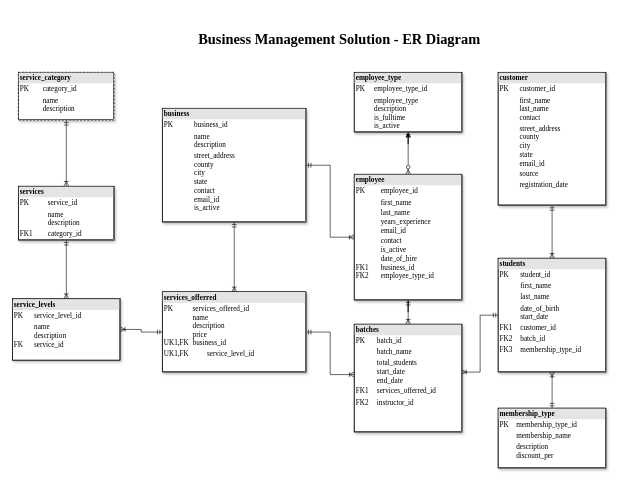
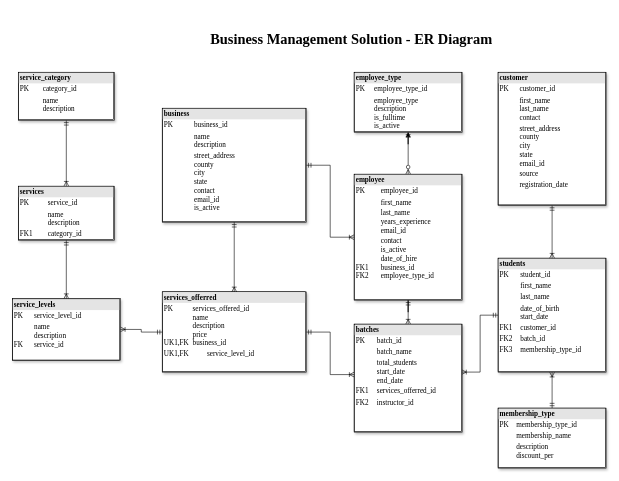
  <mxCell id="0" />
  <mxCell id="1" parent="0" />
  <mxCell id="2" style="edgeStyle=orthogonalEdgeStyle;rounded=0;orthogonalLoop=1;jettySize=auto;html=1;exitX=1;exitY=0.5;exitDx=0;exitDy=0;entryX=0;entryY=0.5;entryDx=0;entryDy=0;endArrow=ERoneToMany;endFill=0;startArrow=ERmandOne;startFill=0;" parent="1" source="3" target="7" edge="1"><mxGeometry relative="1" as="geometry" /></mxCell>
  <mxCell id="3" value="&lt;div style=&quot;box-sizing:border-box;width:100%;background:#e4e4e4;padding:2px;&quot;&gt;&lt;b&gt;business&lt;/b&gt;&lt;span style=&quot;white-space: pre;&quot;&gt;&#09;&lt;/span&gt;&lt;span style=&quot;white-space: pre;&quot;&gt;&#09;&lt;/span&gt;&lt;/div&gt;&lt;table style=&quot;width:100%;font-size:1em;&quot; cellpadding=&quot;2&quot; cellspacing=&quot;0&quot;&gt;&lt;tbody&gt;&lt;tr&gt;&lt;td&gt;PK&lt;/td&gt;&lt;td&gt;business_id&lt;/td&gt;&lt;/tr&gt;&lt;tr&gt;&lt;td&gt;&lt;br&gt;&lt;/td&gt;&lt;td&gt;name&lt;br&gt;description&lt;/td&gt;&lt;/tr&gt;&lt;tr&gt;&lt;td&gt;&lt;/td&gt;&lt;td&gt;street_address&lt;br&gt;county&lt;br&gt;city&lt;br&gt;state&lt;br&gt;contact&lt;br&gt;email_id&lt;br&gt;is_active&lt;/td&gt;&lt;/tr&gt;&lt;/tbody&gt;&lt;/table&gt;" style="verticalAlign=top;align=left;overflow=fill;html=1;rounded=0;shadow=1;comic=0;labelBackgroundColor=none;strokeWidth=1;fontFamily=Verdana;fontSize=12;labelBorderColor=default;direction=east;" parent="1" vertex="1"><mxGeometry x="270" y="180" width="240" height="190" as="geometry" /></mxCell>
  <mxCell id="4" style="edgeStyle=orthogonalEdgeStyle;rounded=0;orthogonalLoop=1;jettySize=auto;html=1;endArrow=ERoneToMany;endFill=0;startArrow=ERmandOne;startFill=0;" parent="1" source="7" target="20" edge="1"><mxGeometry relative="1" as="geometry" /></mxCell>
  <mxCell id="5" value="" style="edgeStyle=orthogonalEdgeStyle;rounded=0;orthogonalLoop=1;jettySize=auto;html=1;endArrow=ERmandOne;endFill=0;startArrow=ERzeroToMany;startFill=0;" parent="1" source="7" target="26" edge="1"><mxGeometry relative="1" as="geometry" /></mxCell>
  <mxCell id="6" style="edgeStyle=orthogonalEdgeStyle;rounded=0;orthogonalLoop=1;jettySize=auto;html=1;" parent="1" source="7" edge="1"><mxGeometry relative="1" as="geometry"><mxPoint x="680" y="410" as="targetPoint" /></mxGeometry></mxCell>
  <mxCell id="7" value="&lt;div style=&quot;box-sizing: border-box ; width: 100% ; background: #e4e4e4 ; padding: 2px&quot;&gt;&lt;b&gt;employee&lt;/b&gt;&lt;/div&gt;&lt;table style=&quot;width: 100% ; font-size: 1em&quot; cellpadding=&quot;2&quot; cellspacing=&quot;0&quot;&gt;&lt;tbody&gt;&lt;tr&gt;&lt;td&gt;PK&lt;/td&gt;&lt;td&gt;employee_id&lt;/td&gt;&lt;/tr&gt;&lt;tr&gt;&lt;td&gt;&lt;br&gt;&lt;/td&gt;&lt;td&gt;first_name&lt;br&gt;&lt;/td&gt;&lt;/tr&gt;&lt;tr&gt;&lt;td&gt;&lt;/td&gt;&lt;td&gt;last_name&lt;br&gt;years_experience&lt;br&gt;email_id&lt;/td&gt;&lt;/tr&gt;&lt;tr&gt;&lt;td&gt;&lt;br&gt;&lt;br&gt;FK1&amp;nbsp;&lt;br&gt;FK2&lt;/td&gt;&lt;td&gt;contact&lt;br&gt;is_active&lt;br&gt;date_of_hire&lt;br&gt;business_id&lt;br&gt;employee_type_id&lt;br&gt;&lt;br&gt;&lt;/td&gt;&lt;/tr&gt;&lt;/tbody&gt;&lt;/table&gt;" style="verticalAlign=top;align=left;overflow=fill;html=1;rounded=0;shadow=1;comic=0;labelBackgroundColor=none;strokeWidth=1;fontFamily=Verdana;fontSize=12;labelBorderColor=default;direction=east;" parent="1" vertex="1"><mxGeometry x="590" y="290" width="180" height="210" as="geometry" /></mxCell>
  <mxCell id="8" style="edgeStyle=orthogonalEdgeStyle;rounded=0;orthogonalLoop=1;jettySize=auto;html=1;startArrow=ERmandOne;startFill=0;endArrow=ERoneToMany;endFill=0;labelBackgroundColor=none;fontColor=default;shadow=0;labelBorderColor=default;entryX=0;entryY=0.467;entryDx=0;entryDy=0;entryPerimeter=0;" parent="1" source="9" target="20" edge="1"><mxGeometry relative="1" as="geometry" /></mxCell>
  <mxCell id="9" value="&lt;div style=&quot;box-sizing:border-box;width:100%;background:#e4e4e4;padding:2px;&quot;&gt;&lt;b&gt;services_offerred&lt;/b&gt;&lt;/div&gt;&lt;table style=&quot;width:100%;font-size:1em;&quot; cellpadding=&quot;2&quot; cellspacing=&quot;0&quot;&gt;&lt;tbody&gt;&lt;tr&gt;&lt;td&gt;PK&lt;span style=&quot;white-space: pre;&quot;&gt;&#09;&lt;span style=&quot;white-space: pre;&quot;&gt;&#09;&lt;/span&gt;&lt;/span&gt;services_offered_id&lt;br&gt;&lt;span style=&quot;white-space: pre;&quot;&gt;&#09;&lt;span style=&quot;white-space: pre;&quot;&gt;&#09;&lt;/span&gt;&lt;/span&gt;name&lt;br&gt;&amp;nbsp; &amp;nbsp; &amp;nbsp; &amp;nbsp; &lt;span style=&quot;white-space: pre;&quot;&gt;&#09;&lt;/span&gt;description&lt;br&gt;&amp;nbsp;&amp;nbsp;&lt;span style=&quot;white-space: pre;&quot;&gt;&#09;&lt;/span&gt;&lt;span style=&quot;white-space: pre;&quot;&gt;&#09;&lt;/span&gt;price&lt;br&gt;UK1,FK&lt;span style=&quot;white-space: pre;&quot;&gt;&#09;&lt;/span&gt;business_id&lt;br&gt;&lt;/td&gt;&lt;td&gt;&lt;br&gt;&lt;/td&gt;&lt;/tr&gt;&lt;tr&gt;&lt;td&gt;UK1,FK&amp;nbsp; &amp;nbsp; &lt;span style=&quot;white-space: pre;&quot;&gt;&#09;&lt;/span&gt;service_level_id&lt;/td&gt;&lt;td&gt;&lt;br&gt;&lt;/td&gt;&lt;/tr&gt;&lt;tr&gt;&lt;td&gt;&lt;/td&gt;&lt;td&gt;&lt;br&gt;&lt;/td&gt;&lt;/tr&gt;&lt;/tbody&gt;&lt;/table&gt;" style="verticalAlign=top;align=left;overflow=fill;html=1;rounded=0;shadow=1;comic=0;labelBackgroundColor=none;strokeWidth=1;fontFamily=Verdana;fontSize=12;labelBorderColor=default;direction=east;" parent="1" vertex="1"><mxGeometry x="270" y="486.25" width="240" height="133.75" as="geometry" /></mxCell>
  <mxCell id="10" style="edgeStyle=orthogonalEdgeStyle;rounded=0;orthogonalLoop=1;jettySize=auto;html=1;endArrow=ERoneToMany;endFill=0;startArrow=ERmandOne;startFill=0;labelBackgroundColor=none;fontColor=default;shadow=0;labelBorderColor=default;entryX=0.994;entryY=0.444;entryDx=0;entryDy=0;entryPerimeter=0;" parent="1" source="12" target="20" edge="1"><mxGeometry relative="1" as="geometry" /></mxCell>
  <mxCell id="11" style="edgeStyle=orthogonalEdgeStyle;rounded=0;orthogonalLoop=1;jettySize=auto;html=1;entryX=0.5;entryY=0;entryDx=0;entryDy=0;endArrow=ERmandOne;endFill=0;startArrow=ERoneToMany;startFill=0;" parent="1" source="12" target="23" edge="1"><mxGeometry relative="1" as="geometry"><Array as="points"><mxPoint x="920" y="640" /><mxPoint x="920" y="640" /></Array></mxGeometry></mxCell>
  <mxCell id="12" value="&lt;div style=&quot;box-sizing: border-box ; width: 100% ; background: #e4e4e4 ; padding: 2px&quot;&gt;&lt;b&gt;students&lt;/b&gt;&lt;/div&gt;&lt;table style=&quot;width: 100% ; font-size: 1em&quot; cellpadding=&quot;2&quot; cellspacing=&quot;0&quot;&gt;&lt;tbody&gt;&lt;tr&gt;&lt;td&gt;PK&lt;/td&gt;&lt;td&gt;student_id&lt;/td&gt;&lt;/tr&gt;&lt;tr&gt;&lt;td&gt;&lt;br&gt;&lt;/td&gt;&lt;td&gt;first_name&lt;/td&gt;&lt;/tr&gt;&lt;tr&gt;&lt;td&gt;&lt;/td&gt;&lt;td&gt;last_name&lt;/td&gt;&lt;/tr&gt;&lt;tr&gt;&lt;td&gt;&lt;br&gt;&lt;/td&gt;&lt;td&gt;date_of_birth&lt;br&gt;start_date&lt;/td&gt;&lt;/tr&gt;&lt;tr&gt;&lt;td&gt;FK1&lt;br&gt;&lt;/td&gt;&lt;td&gt;customer_id&lt;br&gt;&lt;/td&gt;&lt;/tr&gt;&lt;tr&gt;&lt;td&gt;FK2&lt;br&gt;&lt;/td&gt;&lt;td&gt;batch_id&lt;br&gt;&lt;/td&gt;&lt;/tr&gt;&lt;tr&gt;&lt;td&gt;FK3&lt;/td&gt;&lt;td&gt;membership_type_id&lt;/td&gt;&lt;/tr&gt;&lt;tr&gt;&lt;td&gt;&lt;br&gt;&lt;/td&gt;&lt;td&gt;&lt;br&gt;&lt;/td&gt;&lt;/tr&gt;&lt;tr&gt;&lt;td&gt;&lt;br&gt;&lt;/td&gt;&lt;td&gt;&lt;br&gt;&lt;/td&gt;&lt;/tr&gt;&lt;/tbody&gt;&lt;/table&gt;" style="verticalAlign=top;align=left;overflow=fill;html=1;rounded=0;shadow=1;comic=0;labelBackgroundColor=none;strokeWidth=1;fontFamily=Verdana;fontSize=12;labelBorderColor=default;direction=east;" parent="1" vertex="1"><mxGeometry x="830" y="430" width="180" height="190" as="geometry" /></mxCell>
  <mxCell id="13" style="edgeStyle=orthogonalEdgeStyle;rounded=0;orthogonalLoop=1;jettySize=auto;html=1;endArrow=ERoneToMany;endFill=0;startArrow=ERmandOne;startFill=0;labelBackgroundColor=none;fontColor=default;shadow=0;labelBorderColor=default;entryX=0.5;entryY=0;entryDx=0;entryDy=0;exitX=0.5;exitY=1;exitDx=0;exitDy=0;" parent="1" source="24" target="12" edge="1"><mxGeometry relative="1" as="geometry"><mxPoint x="920" y="350" as="sourcePoint" /></mxGeometry></mxCell>
  <mxCell id="14" value="" style="edgeStyle=orthogonalEdgeStyle;html=1;endArrow=ERoneToMany;startArrow=ERmandOne;labelBackgroundColor=none;fontFamily=Verdana;fontSize=12;align=left;exitX=0.5;exitY=1;entryX=0.5;entryY=0;rounded=0;fontColor=default;shadow=0;labelBorderColor=default;exitDx=0;exitDy=0;entryDx=0;entryDy=0;" parent="1" source="3" target="9" edge="1"><mxGeometry width="100" height="100" relative="1" as="geometry"><mxPoint x="646" y="554" as="sourcePoint" /><mxPoint x="746" y="454" as="targetPoint" /></mxGeometry></mxCell>
  <mxCell id="15" style="edgeStyle=orthogonalEdgeStyle;rounded=0;orthogonalLoop=1;jettySize=auto;html=1;exitX=0.5;exitY=0;exitDx=0;exitDy=0;entryX=0.5;entryY=1;entryDx=0;entryDy=0;endArrow=ERmandOne;endFill=0;startArrow=ERoneToMany;startFill=0;labelBackgroundColor=none;fontColor=default;shadow=0;labelBorderColor=default;" parent="1" source="17" target="18" edge="1"><mxGeometry relative="1" as="geometry" /></mxCell>
  <mxCell id="16" style="edgeStyle=orthogonalEdgeStyle;rounded=0;orthogonalLoop=1;jettySize=auto;html=1;entryX=0.5;entryY=0;entryDx=0;entryDy=0;endArrow=ERoneToMany;endFill=0;startArrow=ERmandOne;startFill=0;" edge="1" parent="1" source="17" target="21"><mxGeometry relative="1" as="geometry" /></mxCell>
  <mxCell id="17" value="&lt;div style=&quot;box-sizing: border-box ; width: 100% ; background: #e4e4e4 ; padding: 2px&quot;&gt;&lt;b&gt;services&lt;/b&gt;&lt;/div&gt;&lt;table style=&quot;width: 100% ; font-size: 1em&quot; cellpadding=&quot;2&quot; cellspacing=&quot;0&quot;&gt;&lt;tbody&gt;&lt;tr&gt;&lt;td&gt;PK&lt;/td&gt;&lt;td&gt;service_id&lt;/td&gt;&lt;/tr&gt;&lt;tr&gt;&lt;td&gt;&lt;br&gt;&lt;/td&gt;&lt;td&gt;name&lt;br&gt;description&lt;/td&gt;&lt;/tr&gt;&lt;tr&gt;&lt;td&gt;FK1&lt;/td&gt;&lt;td&gt;category_id&lt;/td&gt;&lt;/tr&gt;&lt;tr&gt;&lt;td&gt;&lt;br&gt;&lt;/td&gt;&lt;td&gt;&lt;br&gt;&lt;/td&gt;&lt;/tr&gt;&lt;tr&gt;&lt;td&gt;&lt;br&gt;&lt;/td&gt;&lt;td&gt;&lt;br&gt;&lt;/td&gt;&lt;/tr&gt;&lt;tr&gt;&lt;td&gt;&lt;br&gt;&lt;/td&gt;&lt;td&gt;&lt;br&gt;&lt;/td&gt;&lt;/tr&gt;&lt;/tbody&gt;&lt;/table&gt;" style="verticalAlign=top;align=left;overflow=fill;html=1;rounded=0;shadow=1;comic=0;labelBackgroundColor=none;strokeWidth=1;fontFamily=Verdana;fontSize=12;labelBorderColor=default;direction=east;" parent="1" vertex="1"><mxGeometry x="30" y="310" width="160" height="90" as="geometry" /></mxCell>
- <mxCell id="18" value="&lt;div style=&quot;box-sizing: border-box ; width: 100% ; background: #e4e4e4 ; padding: 2px&quot;&gt;&lt;b&gt;service_category&lt;/b&gt;&lt;/div&gt;&lt;table style=&quot;width: 100% ; font-size: 1em&quot; cellpadding=&quot;2&quot; cellspacing=&quot;0&quot;&gt;&lt;tbody&gt;&lt;tr&gt;&lt;td&gt;PK&lt;/td&gt;&lt;td&gt;category_id&lt;/td&gt;&lt;/tr&gt;&lt;tr&gt;&lt;td&gt;&lt;br&gt;&lt;/td&gt;&lt;td&gt;name&lt;br&gt;description&lt;/td&gt;&lt;/tr&gt;&lt;tr&gt;&lt;td&gt;&lt;/td&gt;&lt;td&gt;&lt;br&gt;&lt;/td&gt;&lt;/tr&gt;&lt;tr&gt;&lt;td&gt;&lt;br&gt;&lt;/td&gt;&lt;td&gt;&lt;br&gt;&lt;/td&gt;&lt;/tr&gt;&lt;tr&gt;&lt;td&gt;&lt;br&gt;&lt;/td&gt;&lt;td&gt;&lt;br&gt;&lt;/td&gt;&lt;/tr&gt;&lt;tr&gt;&lt;td&gt;&lt;br&gt;&lt;/td&gt;&lt;td&gt;&lt;br&gt;&lt;/td&gt;&lt;/tr&gt;&lt;/tbody&gt;&lt;/table&gt;" style="verticalAlign=top;align=left;overflow=fill;html=1;rounded=0;shadow=1;comic=0;labelBackgroundColor=none;strokeWidth=1;fontFamily=Verdana;fontSize=12;labelBorderColor=default;direction=east;dashed=1;" parent="1" vertex="1"><mxGeometry x="30" y="120" width="160" height="80" as="geometry" /></mxCell>
+ <mxCell id="18" value="&lt;div style=&quot;box-sizing: border-box ; width: 100% ; background: #e4e4e4 ; padding: 2px&quot;&gt;&lt;b&gt;service_category&lt;/b&gt;&lt;/div&gt;&lt;table style=&quot;width: 100% ; font-size: 1em&quot; cellpadding=&quot;2&quot; cellspacing=&quot;0&quot;&gt;&lt;tbody&gt;&lt;tr&gt;&lt;td&gt;PK&lt;/td&gt;&lt;td&gt;category_id&lt;/td&gt;&lt;/tr&gt;&lt;tr&gt;&lt;td&gt;&lt;br&gt;&lt;/td&gt;&lt;td&gt;name&lt;br&gt;description&lt;/td&gt;&lt;/tr&gt;&lt;tr&gt;&lt;td&gt;&lt;/td&gt;&lt;td&gt;&lt;br&gt;&lt;/td&gt;&lt;/tr&gt;&lt;tr&gt;&lt;td&gt;&lt;br&gt;&lt;/td&gt;&lt;td&gt;&lt;br&gt;&lt;/td&gt;&lt;/tr&gt;&lt;tr&gt;&lt;td&gt;&lt;br&gt;&lt;/td&gt;&lt;td&gt;&lt;br&gt;&lt;/td&gt;&lt;/tr&gt;&lt;tr&gt;&lt;td&gt;&lt;br&gt;&lt;/td&gt;&lt;td&gt;&lt;br&gt;&lt;/td&gt;&lt;/tr&gt;&lt;/tbody&gt;&lt;/table&gt;" style="verticalAlign=top;align=left;overflow=fill;html=1;rounded=0;shadow=1;comic=0;labelBackgroundColor=none;strokeWidth=1;fontFamily=Verdana;fontSize=12;labelBorderColor=default;direction=east;" parent="1" vertex="1"><mxGeometry x="30" y="120" width="160" height="80" as="geometry" /></mxCell>
  <mxCell id="19" style="edgeStyle=orthogonalEdgeStyle;rounded=0;orthogonalLoop=1;jettySize=auto;html=1;entryX=1;entryY=0.5;entryDx=0;entryDy=0;endArrow=ERoneToMany;endFill=0;startArrow=ERmandOne;startFill=0;" parent="1" source="9" target="21" edge="1"><mxGeometry relative="1" as="geometry"><Array as="points" /></mxGeometry></mxCell>
  <mxCell id="20" value="&lt;div style=&quot;box-sizing: border-box ; width: 100% ; background: #e4e4e4 ; padding: 2px&quot;&gt;&lt;b&gt;batches&lt;/b&gt;&lt;/div&gt;&lt;table style=&quot;width: 100% ; font-size: 1em&quot; cellpadding=&quot;2&quot; cellspacing=&quot;0&quot;&gt;&lt;tbody&gt;&lt;tr&gt;&lt;td&gt;PK&lt;/td&gt;&lt;td&gt;batch_id&lt;/td&gt;&lt;/tr&gt;&lt;tr&gt;&lt;td&gt;&lt;br&gt;&lt;/td&gt;&lt;td&gt;batch_name&lt;br&gt;&lt;/td&gt;&lt;/tr&gt;&lt;tr&gt;&lt;td&gt;&lt;/td&gt;&lt;td&gt;total_students&lt;br&gt;start_date&lt;br&gt;end_date&lt;/td&gt;&lt;/tr&gt;&lt;tr&gt;&lt;td&gt;FK1&lt;br&gt;&lt;/td&gt;&lt;td&gt;services_offerred_id&lt;br&gt;&lt;/td&gt;&lt;/tr&gt;&lt;tr&gt;&lt;td&gt;FK2&lt;br&gt;&lt;/td&gt;&lt;td&gt;instructor_id&lt;br&gt;&lt;/td&gt;&lt;/tr&gt;&lt;tr&gt;&lt;td&gt;&lt;br&gt;&lt;/td&gt;&lt;td&gt;&lt;br&gt;&lt;/td&gt;&lt;/tr&gt;&lt;/tbody&gt;&lt;/table&gt;" style="verticalAlign=top;align=left;overflow=fill;html=1;rounded=0;shadow=1;comic=0;labelBackgroundColor=none;strokeWidth=1;fontFamily=Verdana;fontSize=12;labelBorderColor=default;direction=east;" parent="1" vertex="1"><mxGeometry x="590" y="540" width="180" height="180" as="geometry" /></mxCell>
  <mxCell id="21" value="&lt;div style=&quot;box-sizing:border-box;width:100%;background:#e4e4e4;padding:2px;&quot;&gt;&lt;b&gt;service_levels&lt;/b&gt;&lt;/div&gt;&lt;table style=&quot;width:100%;font-size:1em;&quot; cellpadding=&quot;2&quot; cellspacing=&quot;0&quot;&gt;&lt;tbody&gt;&lt;tr&gt;&lt;td&gt;PK&lt;/td&gt;&lt;td&gt;service_level_id&lt;/td&gt;&lt;/tr&gt;&lt;tr&gt;&lt;td&gt;&lt;br&gt;FK&lt;/td&gt;&lt;td&gt;name&lt;br&gt;description&lt;br&gt;service_id&lt;br&gt;&lt;br&gt;&lt;/td&gt;&lt;/tr&gt;&lt;tr&gt;&lt;td&gt;&lt;/td&gt;&lt;td&gt;&lt;br&gt;&lt;/td&gt;&lt;/tr&gt;&lt;/tbody&gt;&lt;/table&gt;" style="verticalAlign=top;align=left;overflow=fill;html=1;rounded=0;shadow=1;comic=0;labelBackgroundColor=none;strokeWidth=1;fontFamily=Verdana;fontSize=12;labelBorderColor=default;direction=east;" parent="1" vertex="1"><mxGeometry x="20" y="497.5" width="180" height="102.5" as="geometry" /></mxCell>
- <mxCell id="22" value="&lt;font style=&quot;font-size: 24px;&quot; face=&quot;Times New Roman&quot;&gt;&lt;b&gt;Business Management Solution - ER Diagram&lt;/b&gt;&lt;/font&gt;" style="text;html=1;strokeColor=none;fillColor=none;align=center;verticalAlign=middle;whiteSpace=wrap;rounded=0;" parent="1" vertex="1"><mxGeometry x="311" y="20" width="509" height="90" as="geometry" /></mxCell>
+ <mxCell id="22" value="&lt;font style=&quot;font-size: 24px;&quot; face=&quot;Times New Roman&quot;&gt;&lt;b&gt;Business Management Solution - ER Diagram&lt;/b&gt;&lt;/font&gt;" style="text;html=1;strokeColor=none;fillColor=none;align=center;verticalAlign=middle;whiteSpace=wrap;rounded=0;" parent="1" vertex="1"><mxGeometry x="331" y="20" width="509" height="90" as="geometry" /></mxCell>
  <mxCell id="23" value="&lt;div style=&quot;box-sizing: border-box ; width: 100% ; background: #e4e4e4 ; padding: 2px&quot;&gt;&lt;b&gt;membership_type&lt;/b&gt;&lt;/div&gt;&lt;table style=&quot;width: 100% ; font-size: 1em&quot; cellpadding=&quot;2&quot; cellspacing=&quot;0&quot;&gt;&lt;tbody&gt;&lt;tr&gt;&lt;td&gt;PK&lt;/td&gt;&lt;td&gt;membership_type_id&lt;/td&gt;&lt;/tr&gt;&lt;tr&gt;&lt;td&gt;&lt;br&gt;&lt;/td&gt;&lt;td&gt;membership_name&lt;/td&gt;&lt;/tr&gt;&lt;tr&gt;&lt;td&gt;&lt;/td&gt;&lt;td&gt;description&lt;br&gt;discount_per&lt;/td&gt;&lt;/tr&gt;&lt;tr&gt;&lt;td&gt;&lt;br&gt;&lt;/td&gt;&lt;td&gt;&lt;br&gt;&lt;/td&gt;&lt;/tr&gt;&lt;tr&gt;&lt;td&gt;&lt;br&gt;&lt;/td&gt;&lt;td&gt;&lt;br&gt;&lt;/td&gt;&lt;/tr&gt;&lt;tr&gt;&lt;td&gt;&lt;br&gt;&lt;/td&gt;&lt;td&gt;&lt;br&gt;&lt;/td&gt;&lt;/tr&gt;&lt;tr&gt;&lt;td&gt;&lt;br&gt;&lt;/td&gt;&lt;td&gt;&lt;/td&gt;&lt;/tr&gt;&lt;tr&gt;&lt;td&gt;&lt;br&gt;&lt;/td&gt;&lt;td&gt;&lt;br&gt;&lt;/td&gt;&lt;/tr&gt;&lt;tr&gt;&lt;td&gt;&lt;br&gt;&lt;/td&gt;&lt;td&gt;&lt;br&gt;&lt;/td&gt;&lt;/tr&gt;&lt;/tbody&gt;&lt;/table&gt;" style="verticalAlign=top;align=left;overflow=fill;html=1;rounded=0;shadow=1;comic=0;labelBackgroundColor=none;strokeWidth=1;fontFamily=Verdana;fontSize=12;labelBorderColor=default;direction=east;" parent="1" vertex="1"><mxGeometry x="830" y="680" width="180" height="100" as="geometry" /></mxCell>
  <mxCell id="24" value="&lt;div style=&quot;box-sizing: border-box ; width: 100% ; background: #e4e4e4 ; padding: 2px&quot;&gt;&lt;b&gt;customer&lt;/b&gt;&lt;/div&gt;&lt;table style=&quot;width: 100% ; font-size: 1em&quot; cellpadding=&quot;2&quot; cellspacing=&quot;0&quot;&gt;&lt;tbody&gt;&lt;tr&gt;&lt;td&gt;PK&lt;/td&gt;&lt;td&gt;customer_id&lt;/td&gt;&lt;/tr&gt;&lt;tr&gt;&lt;td&gt;&lt;br&gt;&lt;/td&gt;&lt;td&gt;first_name&lt;br&gt;last_name&lt;br&gt;contact&lt;br&gt;&lt;/td&gt;&lt;/tr&gt;&lt;tr&gt;&lt;td&gt;&lt;br&gt;&lt;/td&gt;&lt;td&gt;street_address&lt;br style=&quot;border-color: var(--border-color);&quot;&gt;county&lt;br style=&quot;border-color: var(--border-color);&quot;&gt;city&lt;br style=&quot;border-color: var(--border-color);&quot;&gt;state&lt;br&gt;email_id&lt;/td&gt;&lt;/tr&gt;&lt;tr&gt;&lt;td&gt;&lt;br&gt;&lt;/td&gt;&lt;td&gt;source&lt;/td&gt;&lt;/tr&gt;&lt;tr&gt;&lt;td&gt;&lt;br&gt;&lt;/td&gt;&lt;td&gt;registration_date&lt;/td&gt;&lt;/tr&gt;&lt;tr&gt;&lt;td&gt;&lt;br&gt;&lt;/td&gt;&lt;td&gt;&lt;/td&gt;&lt;/tr&gt;&lt;tr&gt;&lt;td&gt;&lt;br&gt;&lt;/td&gt;&lt;td&gt;&lt;br&gt;&lt;/td&gt;&lt;/tr&gt;&lt;tr&gt;&lt;td&gt;&lt;br&gt;&lt;/td&gt;&lt;td&gt;&lt;br&gt;&lt;/td&gt;&lt;/tr&gt;&lt;/tbody&gt;&lt;/table&gt;" style="verticalAlign=top;align=left;overflow=fill;html=1;rounded=0;shadow=1;comic=0;labelBackgroundColor=none;strokeWidth=1;fontFamily=Verdana;fontSize=12;labelBorderColor=default;direction=east;" parent="1" vertex="1"><mxGeometry x="830" y="120" width="180" height="222" as="geometry" /></mxCell>
  <mxCell id="25" style="edgeStyle=orthogonalEdgeStyle;rounded=0;orthogonalLoop=1;jettySize=auto;html=1;" edge="1" parent="1" source="26"><mxGeometry relative="1" as="geometry"><mxPoint x="680" y="220" as="targetPoint" /></mxGeometry></mxCell>
  <mxCell id="26" value="&lt;div style=&quot;box-sizing:border-box;width:100%;background:#e4e4e4;padding:2px;&quot;&gt;&lt;b&gt;employee_type&lt;/b&gt;&lt;/div&gt;&lt;table style=&quot;width:100%;font-size:1em;&quot; cellpadding=&quot;2&quot; cellspacing=&quot;0&quot;&gt;&lt;tbody&gt;&lt;tr&gt;&lt;td&gt;PK&lt;/td&gt;&lt;td&gt;employee_type_id&lt;/td&gt;&lt;/tr&gt;&lt;tr&gt;&lt;td&gt;&lt;br&gt;&lt;/td&gt;&lt;td&gt;employee_type&lt;br&gt;description&lt;br&gt;is_fulltime&lt;br&gt;is_active&lt;/td&gt;&lt;/tr&gt;&lt;tr&gt;&lt;td&gt;&lt;/td&gt;&lt;td&gt;&lt;br&gt;&lt;/td&gt;&lt;/tr&gt;&lt;/tbody&gt;&lt;/table&gt;" style="verticalAlign=top;align=left;overflow=fill;html=1;rounded=0;shadow=1;comic=0;labelBackgroundColor=none;strokeWidth=1;fontFamily=Verdana;fontSize=12;labelBorderColor=default;direction=east;" parent="1" vertex="1"><mxGeometry x="590" y="120" width="180" height="100" as="geometry" /></mxCell>
